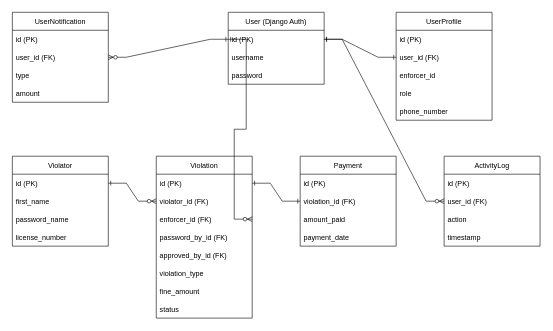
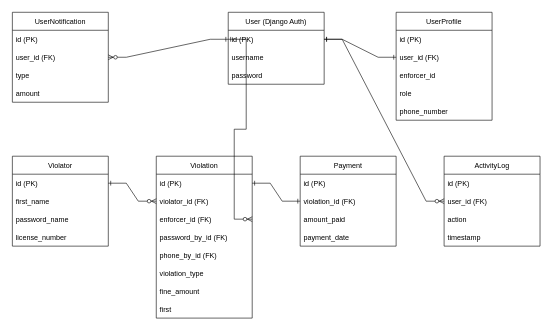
  <mxCell id="0" />
  <mxCell id="1" parent="0" />
  <mxCell id="2" value="User (Django Auth)" style="swimlane;fontStyle=0;childLayout=stackLayout;horizontal=1;startSize=30;horizontalStack=0;resizeParent=1;resizeParentMax=0;resizeLast=0;collapsible=1;marginBottom=0;" vertex="1" parent="1"><mxGeometry x="380" y="20" width="160" height="120" as="geometry" /></mxCell>
  <mxCell id="3" value="id (PK)" style="text;strokeColor=none;fillColor=none;align=left;verticalAlign=middle;spacingLeft=4;spacingRight=4;overflow=hidden;points=[[0,0.5],[1,0.5]];portConstraint=eastwest;rotatable=0;" vertex="1" parent="2"><mxGeometry y="30" width="160" height="30" as="geometry" /></mxCell>
  <mxCell id="4" value="username" style="text;strokeColor=none;fillColor=none;align=left;verticalAlign=middle;spacingLeft=4;spacingRight=4;overflow=hidden;points=[[0,0.5],[1,0.5]];portConstraint=eastwest;rotatable=0;" vertex="1" parent="2"><mxGeometry y="60" width="160" height="30" as="geometry" /></mxCell>
  <mxCell id="5" value="password" style="text;strokeColor=none;fillColor=none;align=left;verticalAlign=middle;spacingLeft=4;spacingRight=4;overflow=hidden;points=[[0,0.5],[1,0.5]];portConstraint=eastwest;rotatable=0;" vertex="1" parent="2"><mxGeometry y="90" width="160" height="30" as="geometry" /></mxCell>
  <mxCell id="6" value="UserProfile" style="swimlane;fontStyle=0;childLayout=stackLayout;horizontal=1;startSize=30;horizontalStack=0;resizeParent=1;resizeParentMax=0;resizeLast=0;collapsible=1;marginBottom=0;" vertex="1" parent="1"><mxGeometry x="660" y="20" width="160" height="180" as="geometry" /></mxCell>
  <mxCell id="7" value="id (PK)" style="text;strokeColor=none;fillColor=none;align=left;verticalAlign=middle;spacingLeft=4;spacingRight=4;overflow=hidden;points=[[0,0.5],[1,0.5]];portConstraint=eastwest;rotatable=0;" vertex="1" parent="6"><mxGeometry y="30" width="160" height="30" as="geometry" /></mxCell>
  <mxCell id="8" value="user_id (FK)" style="text;strokeColor=none;fillColor=none;align=left;verticalAlign=middle;spacingLeft=4;spacingRight=4;overflow=hidden;points=[[0,0.5],[1,0.5]];portConstraint=eastwest;rotatable=0;" vertex="1" parent="6"><mxGeometry y="60" width="160" height="30" as="geometry" /></mxCell>
  <mxCell id="9" value="enforcer_id" style="text;strokeColor=none;fillColor=none;align=left;verticalAlign=middle;spacingLeft=4;spacingRight=4;overflow=hidden;points=[[0,0.5],[1,0.5]];portConstraint=eastwest;rotatable=0;" vertex="1" parent="6"><mxGeometry y="90" width="160" height="30" as="geometry" /></mxCell>
  <mxCell id="10" value="role" style="text;strokeColor=none;fillColor=none;align=left;verticalAlign=middle;spacingLeft=4;spacingRight=4;overflow=hidden;points=[[0,0.5],[1,0.5]];portConstraint=eastwest;rotatable=0;" vertex="1" parent="6"><mxGeometry y="120" width="160" height="30" as="geometry" /></mxCell>
  <mxCell id="11" value="phone_number" style="text;strokeColor=none;fillColor=none;align=left;verticalAlign=middle;spacingLeft=4;spacingRight=4;overflow=hidden;points=[[0,0.5],[1,0.5]];portConstraint=eastwest;rotatable=0;" vertex="1" parent="6"><mxGeometry y="150" width="160" height="30" as="geometry" /></mxCell>
  <mxCell id="12" value="Violator" style="swimlane;fontStyle=0;childLayout=stackLayout;horizontal=1;startSize=30;horizontalStack=0;resizeParent=1;resizeParentMax=0;resizeLast=0;collapsible=1;marginBottom=0;" vertex="1" parent="1"><mxGeometry x="20" y="260" width="160" height="150" as="geometry" /></mxCell>
  <mxCell id="13" value="id (PK)" style="text;strokeColor=none;fillColor=none;align=left;verticalAlign=middle;spacingLeft=4;spacingRight=4;overflow=hidden;points=[[0,0.5],[1,0.5]];portConstraint=eastwest;rotatable=0;" vertex="1" parent="12"><mxGeometry y="30" width="160" height="30" as="geometry" /></mxCell>
  <mxCell id="14" value="first_name" style="text;strokeColor=none;fillColor=none;align=left;verticalAlign=middle;spacingLeft=4;spacingRight=4;overflow=hidden;points=[[0,0.5],[1,0.5]];portConstraint=eastwest;rotatable=0;" vertex="1" parent="12"><mxGeometry y="60" width="160" height="30" as="geometry" /></mxCell>
  <mxCell id="15" value="password_name" style="text;strokeColor=none;fillColor=none;align=left;verticalAlign=middle;spacingLeft=4;spacingRight=4;overflow=hidden;points=[[0,0.5],[1,0.5]];portConstraint=eastwest;rotatable=0;" vertex="1" parent="12"><mxGeometry y="90" width="160" height="30" as="geometry" /></mxCell>
  <mxCell id="16" value="license_number" style="text;strokeColor=none;fillColor=none;align=left;verticalAlign=middle;spacingLeft=4;spacingRight=4;overflow=hidden;points=[[0,0.5],[1,0.5]];portConstraint=eastwest;rotatable=0;" vertex="1" parent="12"><mxGeometry y="120" width="160" height="30" as="geometry" /></mxCell>
  <mxCell id="17" value="Violation" style="swimlane;fontStyle=0;childLayout=stackLayout;horizontal=1;startSize=30;horizontalStack=0;resizeParent=1;resizeParentMax=0;resizeLast=0;collapsible=1;marginBottom=0;" vertex="1" parent="1"><mxGeometry x="260" y="260" width="160" height="270" as="geometry" /></mxCell>
  <mxCell id="18" value="id (PK)" style="text;strokeColor=none;fillColor=none;align=left;verticalAlign=middle;spacingLeft=4;spacingRight=4;overflow=hidden;points=[[0,0.5],[1,0.5]];portConstraint=eastwest;rotatable=0;" vertex="1" parent="17"><mxGeometry y="30" width="160" height="30" as="geometry" /></mxCell>
  <mxCell id="19" value="violator_id (FK)" style="text;strokeColor=none;fillColor=none;align=left;verticalAlign=middle;spacingLeft=4;spacingRight=4;overflow=hidden;points=[[0,0.5],[1,0.5]];portConstraint=eastwest;rotatable=0;" vertex="1" parent="17"><mxGeometry y="60" width="160" height="30" as="geometry" /></mxCell>
  <mxCell id="20" value="enforcer_id (FK)" style="text;strokeColor=none;fillColor=none;align=left;verticalAlign=middle;spacingLeft=4;spacingRight=4;overflow=hidden;points=[[0,0.5],[1,0.5]];portConstraint=eastwest;rotatable=0;" vertex="1" parent="17"><mxGeometry y="90" width="160" height="30" as="geometry" /></mxCell>
  <mxCell id="21" value="password_by_id (FK)" style="text;strokeColor=none;fillColor=none;align=left;verticalAlign=middle;spacingLeft=4;spacingRight=4;overflow=hidden;points=[[0,0.5],[1,0.5]];portConstraint=eastwest;rotatable=0;" vertex="1" parent="17"><mxGeometry y="120" width="160" height="30" as="geometry" /></mxCell>
- <mxCell id="22" value="approved_by_id (FK)" style="text;strokeColor=none;fillColor=none;align=left;verticalAlign=middle;spacingLeft=4;spacingRight=4;overflow=hidden;points=[[0,0.5],[1,0.5]];portConstraint=eastwest;rotatable=0;" vertex="1" parent="17"><mxGeometry y="150" width="160" height="30" as="geometry" /></mxCell>
+ <mxCell id="22" value="phone_by_id (FK)" style="text;strokeColor=none;fillColor=none;align=left;verticalAlign=middle;spacingLeft=4;spacingRight=4;overflow=hidden;points=[[0,0.5],[1,0.5]];portConstraint=eastwest;rotatable=0;" vertex="1" parent="17"><mxGeometry y="150" width="160" height="30" as="geometry" /></mxCell>
  <mxCell id="23" value="violation_type" style="text;strokeColor=none;fillColor=none;align=left;verticalAlign=middle;spacingLeft=4;spacingRight=4;overflow=hidden;points=[[0,0.5],[1,0.5]];portConstraint=eastwest;rotatable=0;" vertex="1" parent="17"><mxGeometry y="180" width="160" height="30" as="geometry" /></mxCell>
  <mxCell id="24" value="fine_amount" style="text;strokeColor=none;fillColor=none;align=left;verticalAlign=middle;spacingLeft=4;spacingRight=4;overflow=hidden;points=[[0,0.5],[1,0.5]];portConstraint=eastwest;rotatable=0;" vertex="1" parent="17"><mxGeometry y="210" width="160" height="30" as="geometry" /></mxCell>
- <mxCell id="25" value="status" style="text;strokeColor=none;fillColor=none;align=left;verticalAlign=middle;spacingLeft=4;spacingRight=4;overflow=hidden;points=[[0,0.5],[1,0.5]];portConstraint=eastwest;rotatable=0;" vertex="1" parent="17"><mxGeometry y="240" width="160" height="30" as="geometry" /></mxCell>
+ <mxCell id="25" value="first" style="text;strokeColor=none;fillColor=none;align=left;verticalAlign=middle;spacingLeft=4;spacingRight=4;overflow=hidden;points=[[0,0.5],[1,0.5]];portConstraint=eastwest;rotatable=0;" vertex="1" parent="17"><mxGeometry y="240" width="160" height="30" as="geometry" /></mxCell>
  <mxCell id="26" value="Payment" style="swimlane;fontStyle=0;childLayout=stackLayout;horizontal=1;startSize=30;horizontalStack=0;resizeParent=1;resizeParentMax=0;resizeLast=0;collapsible=1;marginBottom=0;" vertex="1" parent="1"><mxGeometry x="500" y="260" width="160" height="150" as="geometry" /></mxCell>
  <mxCell id="27" value="id (PK)" style="text;strokeColor=none;fillColor=none;align=left;verticalAlign=middle;spacingLeft=4;spacingRight=4;overflow=hidden;points=[[0,0.5],[1,0.5]];portConstraint=eastwest;rotatable=0;" vertex="1" parent="26"><mxGeometry y="30" width="160" height="30" as="geometry" /></mxCell>
  <mxCell id="28" value="violation_id (FK)" style="text;strokeColor=none;fillColor=none;align=left;verticalAlign=middle;spacingLeft=4;spacingRight=4;overflow=hidden;points=[[0,0.5],[1,0.5]];portConstraint=eastwest;rotatable=0;" vertex="1" parent="26"><mxGeometry y="60" width="160" height="30" as="geometry" /></mxCell>
  <mxCell id="29" value="amount_paid" style="text;strokeColor=none;fillColor=none;align=left;verticalAlign=middle;spacingLeft=4;spacingRight=4;overflow=hidden;points=[[0,0.5],[1,0.5]];portConstraint=eastwest;rotatable=0;" vertex="1" parent="26"><mxGeometry y="90" width="160" height="30" as="geometry" /></mxCell>
  <mxCell id="30" value="payment_date" style="text;strokeColor=none;fillColor=none;align=left;verticalAlign=middle;spacingLeft=4;spacingRight=4;overflow=hidden;points=[[0,0.5],[1,0.5]];portConstraint=eastwest;rotatable=0;" vertex="1" parent="26"><mxGeometry y="120" width="160" height="30" as="geometry" /></mxCell>
  <mxCell id="31" value="UserNotification" style="swimlane;fontStyle=0;childLayout=stackLayout;horizontal=1;startSize=30;horizontalStack=0;resizeParent=1;resizeParentMax=0;resizeLast=0;collapsible=1;marginBottom=0;" vertex="1" parent="1"><mxGeometry x="20" y="20" width="160" height="150" as="geometry" /></mxCell>
  <mxCell id="32" value="id (PK)" style="text;strokeColor=none;fillColor=none;align=left;verticalAlign=middle;spacingLeft=4;spacingRight=4;overflow=hidden;points=[[0,0.5],[1,0.5]];portConstraint=eastwest;rotatable=0;" vertex="1" parent="31"><mxGeometry y="30" width="160" height="30" as="geometry" /></mxCell>
  <mxCell id="33" value="user_id (FK)" style="text;strokeColor=none;fillColor=none;align=left;verticalAlign=middle;spacingLeft=4;spacingRight=4;overflow=hidden;points=[[0,0.5],[1,0.5]];portConstraint=eastwest;rotatable=0;" vertex="1" parent="31"><mxGeometry y="60" width="160" height="30" as="geometry" /></mxCell>
  <mxCell id="34" value="type" style="text;strokeColor=none;fillColor=none;align=left;verticalAlign=middle;spacingLeft=4;spacingRight=4;overflow=hidden;points=[[0,0.5],[1,0.5]];portConstraint=eastwest;rotatable=0;" vertex="1" parent="31"><mxGeometry y="90" width="160" height="30" as="geometry" /></mxCell>
  <mxCell id="35" value="amount" style="text;strokeColor=none;fillColor=none;align=left;verticalAlign=middle;spacingLeft=4;spacingRight=4;overflow=hidden;points=[[0,0.5],[1,0.5]];portConstraint=eastwest;rotatable=0;" vertex="1" parent="31"><mxGeometry y="120" width="160" height="30" as="geometry" /></mxCell>
  <mxCell id="36" value="ActivityLog" style="swimlane;fontStyle=0;childLayout=stackLayout;horizontal=1;startSize=30;horizontalStack=0;resizeParent=1;resizeParentMax=0;resizeLast=0;collapsible=1;marginBottom=0;" vertex="1" parent="1"><mxGeometry x="740" y="260" width="160" height="150" as="geometry" /></mxCell>
  <mxCell id="37" value="id (PK)" style="text;strokeColor=none;fillColor=none;align=left;verticalAlign=middle;spacingLeft=4;spacingRight=4;overflow=hidden;points=[[0,0.5],[1,0.5]];portConstraint=eastwest;rotatable=0;" vertex="1" parent="36"><mxGeometry y="30" width="160" height="30" as="geometry" /></mxCell>
  <mxCell id="38" value="user_id (FK)" style="text;strokeColor=none;fillColor=none;align=left;verticalAlign=middle;spacingLeft=4;spacingRight=4;overflow=hidden;points=[[0,0.5],[1,0.5]];portConstraint=eastwest;rotatable=0;" vertex="1" parent="36"><mxGeometry y="60" width="160" height="30" as="geometry" /></mxCell>
  <mxCell id="39" value="action" style="text;strokeColor=none;fillColor=none;align=left;verticalAlign=middle;spacingLeft=4;spacingRight=4;overflow=hidden;points=[[0,0.5],[1,0.5]];portConstraint=eastwest;rotatable=0;" vertex="1" parent="36"><mxGeometry y="90" width="160" height="30" as="geometry" /></mxCell>
  <mxCell id="40" value="timestamp" style="text;strokeColor=none;fillColor=none;align=left;verticalAlign=middle;spacingLeft=4;spacingRight=4;overflow=hidden;points=[[0,0.5],[1,0.5]];portConstraint=eastwest;rotatable=0;" vertex="1" parent="36"><mxGeometry y="120" width="160" height="30" as="geometry" /></mxCell>
  <mxCell id="41" value="" style="edgeStyle=entityRelationEdgeStyle;fontSize=12;html=1;endArrow=ERone;startArrow=ERone;rounded=0;exitX=1;exitY=0.5;exitDx=0;exitDy=0;entryX=0;entryY=0.5;entryDx=0;entryDy=0;" edge="1" parent="1" source="3" target="8"><mxGeometry width="100" height="100" relative="1" as="geometry" /></mxCell>
  <mxCell id="42" value="" style="edgeStyle=entityRelationEdgeStyle;fontSize=12;html=1;endArrow=ERzeroToMany;startArrow=ERone;rounded=0;exitX=0;exitY=0.5;exitDx=0;exitDy=0;entryX=1;entryY=0.5;entryDx=0;entryDy=0;" edge="1" parent="1" source="3" target="33"><mxGeometry width="100" height="100" relative="1" as="geometry" /></mxCell>
  <mxCell id="43" value="" style="edgeStyle=entityRelationEdgeStyle;fontSize=12;html=1;endArrow=ERzeroToMany;startArrow=ERone;rounded=0;exitX=1;exitY=0.5;exitDx=0;exitDy=0;entryX=0;entryY=0.5;entryDx=0;entryDy=0;" edge="1" parent="1" source="3" target="38"><mxGeometry width="100" height="100" relative="1" as="geometry" /></mxCell>
  <mxCell id="44" value="" style="edgeStyle=entityRelationEdgeStyle;fontSize=12;html=1;endArrow=ERzeroToMany;startArrow=ERone;rounded=0;exitX=1;exitY=0.5;exitDx=0;exitDy=0;entryX=0;entryY=0.5;entryDx=0;entryDy=0;" edge="1" parent="1" source="13" target="19"><mxGeometry width="100" height="100" relative="1" as="geometry" /></mxCell>
  <mxCell id="45" value="" style="edgeStyle=entityRelationEdgeStyle;fontSize=12;html=1;endArrow=ERzeroToMany;startArrow=ERone;rounded=0;exitX=0;exitY=0.5;exitDx=0;exitDy=0;entryX=1;entryY=0.5;entryDx=0;entryDy=0;" edge="1" parent="1" source="3" target="20"><mxGeometry width="100" height="100" relative="1" as="geometry" /></mxCell>
  <mxCell id="46" value="" style="edgeStyle=entityRelationEdgeStyle;fontSize=12;html=1;endArrow=ERone;startArrow=ERone;rounded=0;exitX=1;exitY=0.5;exitDx=0;exitDy=0;entryX=0;entryY=0.5;entryDx=0;entryDy=0;" edge="1" parent="1" source="18" target="28"><mxGeometry width="100" height="100" relative="1" as="geometry" /></mxCell>
